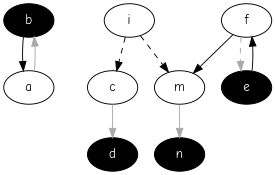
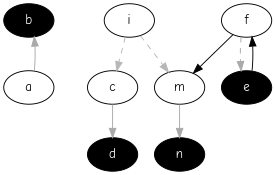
  strict digraph {
    fontname="Comic Neue"
    node [fillcolor="#ffffff" fontname="Comic Neue" style=filled]
    edge [color="#A9A9A9" dir=forward fontname="Comic Neue"]
    b [fillcolor="#000000" fontcolor="#ffffff"]
    a
    d [fillcolor="#000000" fontcolor="#ffffff"]
    c
    e [fillcolor="#000000" fontcolor="#ffffff"]
    f
    m
    n [fillcolor="#000000" fontcolor="#ffffff"]
    i
-   b -> a [color="#000000"]
    a -> b
    c -> d
    e -> f [color="#000000"]
    f -> e [style=dashed]
    f -> m [color="#000000"]
    m -> n
-   i -> c [color="#000000" style=dashed]
-   i -> m [color="#000000" style=dashed]
+   i -> c [color="#b7b7b7" style=dashed]
+   i -> m [color="#b7b7b7" style=dashed]
  }
